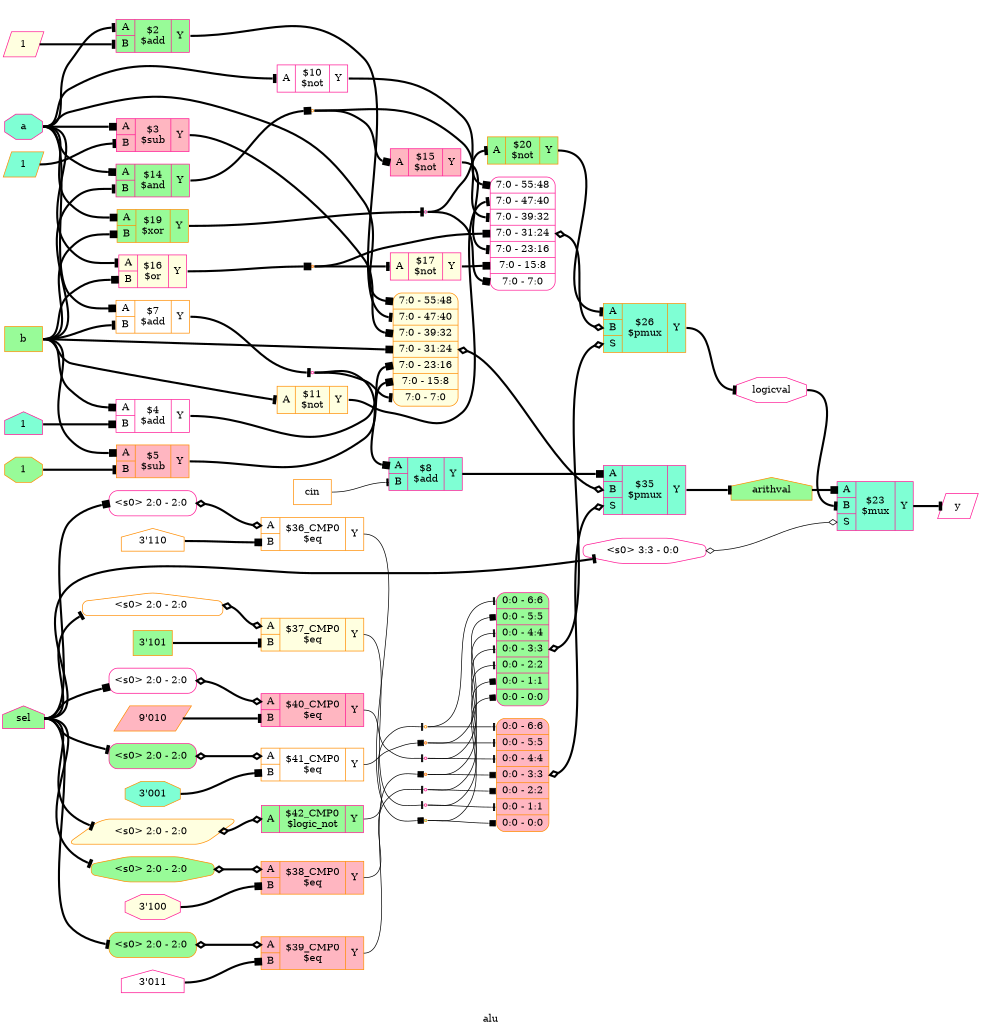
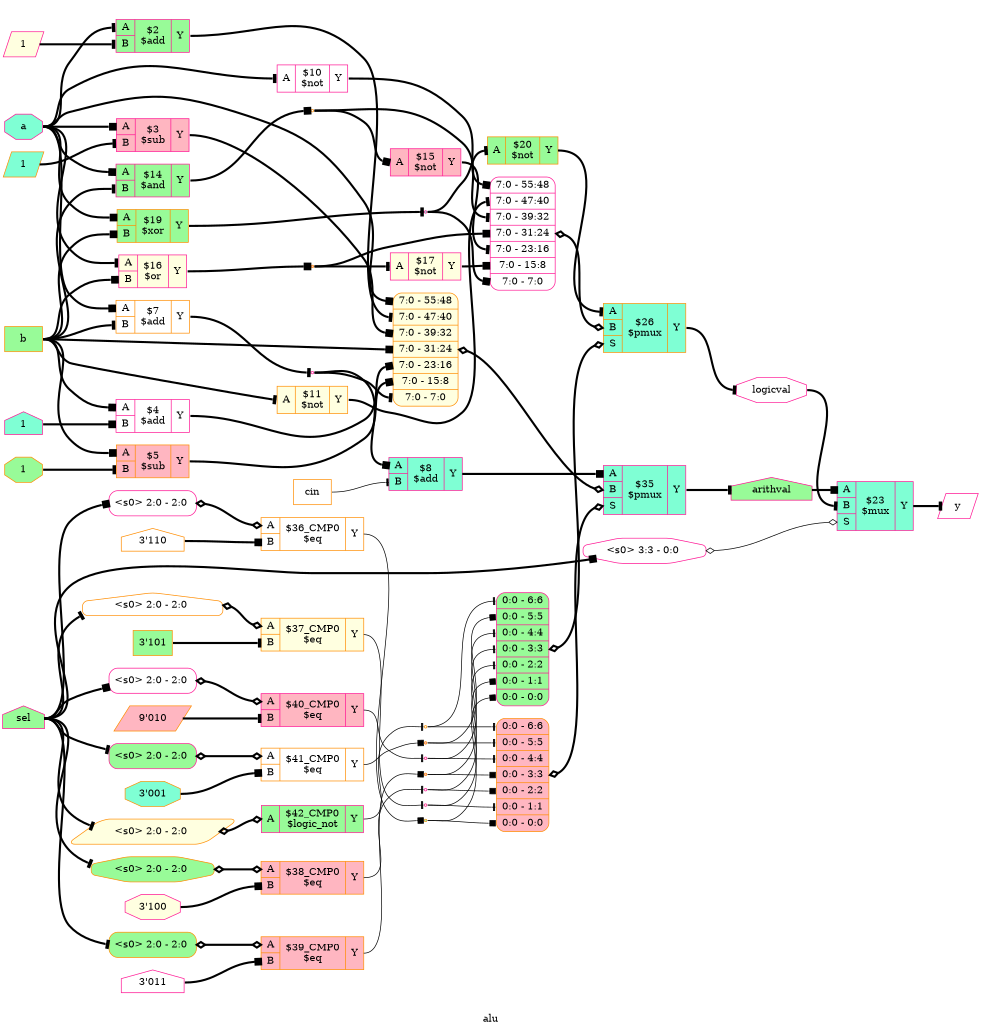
  digraph {
    label=alu
    rankdir=LR
    remincross=true
    node [color=deeppink fillcolor=white shape=record style=filled]
    edge [arrowhead=tee color=black headport="p29:w" style="setlinewidth(3)" tailport=e]
    n22 [fillcolor=aquamarine fontcolor=black label=a shape=octagon]
    c32 [fillcolor=palegreen label="{{<p29> A|<p30> B}|$2\n$add|{<p31> Y}}"]
    c34 [color=darkorange label="{{<p29> A|<p30> B}|$7\n$add|{<p31> Y}}"]
    c36 [fillcolor=palegreen label="{{<p29> A|<p30> B}|$14\n$and|{<p31> Y}}"]
    c37 [label="{{<p29> A}|$10\n$not|{<p31> Y}}"]
    c42 [fillcolor=lightyellow label="{{<p29> A|<p30> B}|$16\n$or|{<p31> Y}}"]
    x5 [color=darkorange fillcolor=lightyellow label="<s6> 7:0 - 55:48 |<s5> 7:0 - 47:40 |<s4> 7:0 - 39:32 |<s3> 7:0 - 31:24 |<s2> 7:0 - 23:16 |<s1> 7:0 - 15:8 |<s0> 7:0 - 7:0 " style="rounded,filled"]
    c54 [fillcolor=lightpink label="{{<p29> A|<p30> B}|$3\n$sub|{<p31> Y}}"]
    c56 [color=darkorange fillcolor=palegreen label="{{<p29> A|<p30> B}|$19\n$xor|{<p31> Y}}"]
    n3 [shape=point]
    n5 [color=darkorange shape=point]
    x3 [label="<s6> 7:0 - 55:48 |<s5> 7:0 - 47:40 |<s4> 7:0 - 39:32 |<s3> 7:0 - 31:24 |<s2> 7:0 - 23:16 |<s1> 7:0 - 15:8 |<s0> 7:0 - 7:0 " style="rounded,filled"]
    n11 [color=darkorange fillcolor=lightpink shape=point]
    c46 [fillcolor=aquamarine label="{{<p29> A|<p30> B|<p43> S}|$35\n$pmux|{<p31> Y}}"]
    n21 [fillcolor=aquamarine shape=point]
-   n23 [color=darkorange fillcolor=palegreen fontcolor=black label=arithval shape=house]
+   n23 [fillcolor=palegreen fontcolor=black label=arithval shape=house]
    c44 [fillcolor=aquamarine label="{{<p29> A|<p30> B|<p43> S}|$23\n$mux|{<p31> Y}}"]
    n28 [fontcolor=black label=y shape=parallelogram]
    n24 [color=darkorange fillcolor=palegreen fontcolor=black label=b shape=box]
    c33 [label="{{<p29> A|<p30> B}|$4\n$add|{<p31> Y}}"]
    c38 [color=darkorange fillcolor=lightyellow label="{{<p29> A}|$11\n$not|{<p31> Y}}"]
    c55 [color=darkorange fillcolor=lightpink label="{{<p29> A|<p30> B}|$5\n$sub|{<p31> Y}}"]
    n25 [color=darkorange fontcolor=black label=cin shape=box]
    c35 [fillcolor=aquamarine label="{{<p29> A|<p30> B}|$8\n$add|{<p31> Y}}"]
    n26 [fontcolor=black label=logicval shape=octagon]
    n27 [fillcolor=palegreen fontcolor=black label=sel shape=house]
    x2 [label="<s0> 3:3 - 0:0 " shape=octagon style="rounded,filled"]
    x7 [label="<s0> 2:0 - 2:0 " shape=box style="rounded,filled"]
    x9 [color=darkorange label="<s0> 2:0 - 2:0 " shape=house style="rounded,filled"]
    x11 [color=darkorange fillcolor=palegreen label="<s0> 2:0 - 2:0 " shape=octagon style="rounded,filled"]
    x13 [color=darkorange fillcolor=palegreen label="<s0> 2:0 - 2:0 " shape=box style="rounded,filled"]
    x15 [label="<s0> 2:0 - 2:0 " shape=box style="rounded,filled"]
    x17 [fillcolor=palegreen label="<s0> 2:0 - 2:0 " shape=box style="rounded,filled"]
    x19 [color=darkorange fillcolor=lightyellow label="<s0> 2:0 - 2:0 " shape=parallelogram style="rounded,filled"]
    c47 [color=darkorange label="{{<p29> A|<p30> B}|$36_CMP0\n$eq|{<p31> Y}}"]
    c48 [color=darkorange fillcolor=lightyellow label="{{<p29> A|<p30> B}|$37_CMP0\n$eq|{<p31> Y}}"]
    c49 [color=darkorange fillcolor=lightpink label="{{<p29> A|<p30> B}|$38_CMP0\n$eq|{<p31> Y}}"]
    c50 [color=darkorange fillcolor=lightpink label="{{<p29> A|<p30> B}|$39_CMP0\n$eq|{<p31> Y}}"]
    c51 [fillcolor=lightpink label="{{<p29> A|<p30> B}|$40_CMP0\n$eq|{<p31> Y}}"]
    c52 [color=darkorange label="{{<p29> A|<p30> B}|$41_CMP0\n$eq|{<p31> Y}}"]
    c53 [fillcolor=palegreen label="{{<p29> A}|$42_CMP0\n$logic_not|{<p31> Y}}"]
    v0 [fillcolor=lightyellow label=1 shape=parallelogram]
    v1 [fillcolor=aquamarine label=1 shape=house]
    c39 [fillcolor=lightpink label="{{<p29> A}|$15\n$not|{<p31> Y}}"]
    c45 [color=darkorange fillcolor=aquamarine label="{{<p29> A|<p30> B|<p43> S}|$26\n$pmux|{<p31> Y}}"]
    c40 [fillcolor=lightyellow label="{{<p29> A}|$17\n$not|{<p31> Y}}"]
    c41 [color=darkorange fillcolor=palegreen label="{{<p29> A}|$20\n$not|{<p31> Y}}"]
    x4 [fillcolor=palegreen label="<s6> 0:0 - 6:6 |<s5> 0:0 - 5:5 |<s4> 0:0 - 4:4 |<s3> 0:0 - 3:3 |<s2> 0:0 - 2:2 |<s1> 0:0 - 1:1 |<s0> 0:0 - 0:0 " style="rounded,filled"]
    x6 [color=darkorange fillcolor=lightpink label="<s6> 0:0 - 6:6 |<s5> 0:0 - 5:5 |<s4> 0:0 - 4:4 |<s3> 0:0 - 3:3 |<s2> 0:0 - 2:2 |<s1> 0:0 - 1:1 |<s0> 0:0 - 0:0 " style="rounded,filled"]
    v8 [color=darkorange label="3'110" shape=house]
    n12 [color=darkorange fillcolor=aquamarine shape=point]
    v10 [color=darkorange fillcolor=palegreen label="3'101" shape=box]
    n13 [fillcolor=lightyellow shape=point]
    v12 [fillcolor=lightyellow label="3'100" shape=octagon]
    n14 [shape=point]
    v14 [label="3'011" shape=house]
    n15 [color=darkorange fillcolor=lightpink shape=point]
    v16 [color=darkorange fillcolor=lightpink label="9'010" shape=parallelogram]
    n16 [fillcolor=lightyellow shape=point]
    v18 [color=darkorange fillcolor=aquamarine label="3'001" shape=octagon]
    n17 [color=darkorange fillcolor=lightpink shape=point]
    n18 [color=darkorange fillcolor=lightyellow shape=point]
    v20 [color=darkorange fillcolor=aquamarine label=1 shape=parallelogram]
    v21 [color=darkorange fillcolor=palegreen label=1 shape=octagon]
    n22 -> c32
    n22 -> c34 [arrowhead=box]
    n22 -> c36 [arrowhead=box]
    n22 -> c37
    n22 -> c42
    n22 -> x5 [arrowhead=box headport="s6:w"]
    n22 -> c54 [arrowhead=box]
    n22 -> c56 [arrowhead=box]
    c32 -> x5 [headport="s5:w" tailport="p31:e"]
    c34 -> n3 [headport=w tailport="p31:e"]
    c36 -> n5 [arrowhead=box headport=w tailport="p31:e"]
    c37 -> x3 [arrowhead=box headport="s6:w" tailport="p31:e"]
    c42 -> n11 [arrowhead=box headport=w tailport="p31:e"]
    x5 -> c46 [arrowhead=odiamond arrowtail=odiamond dir=both headport="p30:w"]
    c54 -> x5 [arrowhead=box headport="s4:w" tailport="p31:e"]
    c56 -> n21 [headport=w tailport="p31:e"]
    n3 -> x5 [headport="s0:w"]
    n3 -> c35 [arrowhead=box]
    n5 -> x3 [headport="s4:w"]
    n5 -> c39 [arrowhead=box]
    x3 -> c45 [arrowhead=odiamond arrowtail=odiamond dir=both headport="p30:w"]
    n11 -> x3 [arrowhead=box headport="s3:w"]
    n11 -> c40
    c46 -> n23 [headport=w tailport="p31:e"]
    n21 -> x3 [arrowhead=box headport="s0:w"]
    n21 -> c41
    n23 -> c44 [arrowhead=box]
    c44 -> n28 [headport=w tailport="p31:e"]
    n24 -> c34 [headport="p30:w"]
    n24 -> c36 [headport="p30:w"]
    n24 -> c42 [arrowhead=box headport="p30:w"]
    n24 -> x5 [arrowhead=box headport="s3:w"]
    n24 -> c56 [arrowhead=box headport="p30:w"]
    n24 -> c33 [arrowhead=box]
    n24 -> c38
    n24 -> c55 [arrowhead=box]
    c33 -> x5 [arrowhead=box headport="s2:w" tailport="p31:e"]
    c38 -> x3 [headport="s5:w" tailport="p31:e"]
    c55 -> x5 [arrowhead=box headport="s1:w" tailport="p31:e"]
    n25 -> c35 [headport="p30:w" style=""]
    c35 -> c46 [arrowhead=box tailport="p31:e"]
    n26 -> c44 [headport="p30:w"]
-   n27 -> x2 [headport="s0:w"]
+   n27 -> x2 [arrowhead=box headport="s0:w"]
    n27 -> x7 [arrowhead=box headport="s0:w"]
    n27 -> x9 [headport="s0:w"]
    n27 -> x11 [headport="s0:w"]
    n27 -> x13 [headport="s0:w"]
    n27 -> x15 [arrowhead=box headport="s0:w"]
    n27 -> x17 [headport="s0:w"]
    n27 -> x19 [headport="s0:w"]
    x2 -> c44 [arrowhead=odiamond arrowtail=odiamond dir=both headport="p43:w" style=""]
    x7 -> c47 [arrowhead=odiamond arrowtail=odiamond dir=both]
    x9 -> c48 [arrowhead=odiamond arrowtail=odiamond dir=both]
    x11 -> c49 [arrowhead=odiamond arrowtail=odiamond dir=both]
    x13 -> c50 [arrowhead=odiamond arrowtail=odiamond dir=both]
    x15 -> c51 [arrowhead=odiamond arrowtail=odiamond dir=both]
    x17 -> c52 [arrowhead=odiamond arrowtail=odiamond dir=both]
    x19 -> c53 [arrowhead=odiamond arrowtail=odiamond dir=both]
    c47 -> n12 [arrowhead=box headport=w tailport="p31:e" style=""]
    c48 -> n13 [headport=w tailport="p31:e" style=""]
    c49 -> n14 [headport=w tailport="p31:e" style=""]
    c50 -> n15 [arrowhead=box headport=w tailport="p31:e" style=""]
    c51 -> n16 [headport=w tailport="p31:e" style=""]
    c52 -> n17 [arrowhead=box headport=w tailport="p31:e" style=""]
    c53 -> n18 [headport=w tailport="p31:e" style=""]
    v0 -> c32 [headport="p30:w"]
    v1 -> c33 [arrowhead=box headport="p30:w"]
    c39 -> x3 [headport="s2:w" tailport="p31:e"]
    c45 -> n26 [headport=w tailport="p31:e"]
    c40 -> x3 [arrowhead=box headport="s1:w" tailport="p31:e"]
    c41 -> c45 [tailport="p31:e"]
    x4 -> c45 [arrowhead=odiamond arrowtail=odiamond dir=both headport="p43:w"]
    x6 -> c46 [arrowhead=odiamond arrowtail=odiamond dir=both headport="p43:w"]
    v8 -> c47 [arrowhead=box headport="p30:w"]
    n12 -> x4 [arrowhead=box headport="s0:w" style=""]
    n12 -> x6 [arrowhead=box headport="s0:w" style=""]
    v10 -> c48 [headport="p30:w"]
    n13 -> x4 [arrowhead=box headport="s1:w" style=""]
    n13 -> x6 [headport="s1:w" style=""]
    v12 -> c49 [arrowhead=box headport="p30:w"]
    n14 -> x4 [headport="s2:w" style=""]
    n14 -> x6 [arrowhead=box headport="s2:w" style=""]
    v14 -> c50 [arrowhead=box headport="p30:w"]
    n15 -> x4 [headport="s3:w" style=""]
    n15 -> x6 [arrowhead=box headport="s3:w" style=""]
    v16 -> c51 [headport="p30:w"]
    n16 -> x4 [headport="s4:w" style=""]
    n16 -> x6 [headport="s4:w" style=""]
    v18 -> c52 [arrowhead=box headport="p30:w"]
    n17 -> x4 [arrowhead=box headport="s5:w" style=""]
    n17 -> x6 [headport="s5:w" style=""]
    n18 -> x4 [headport="s6:w" style=""]
    n18 -> x6 [headport="s6:w" style=""]
    v20 -> c54 [headport="p30:w"]
    v21 -> c55 [headport="p30:w"]
  }
